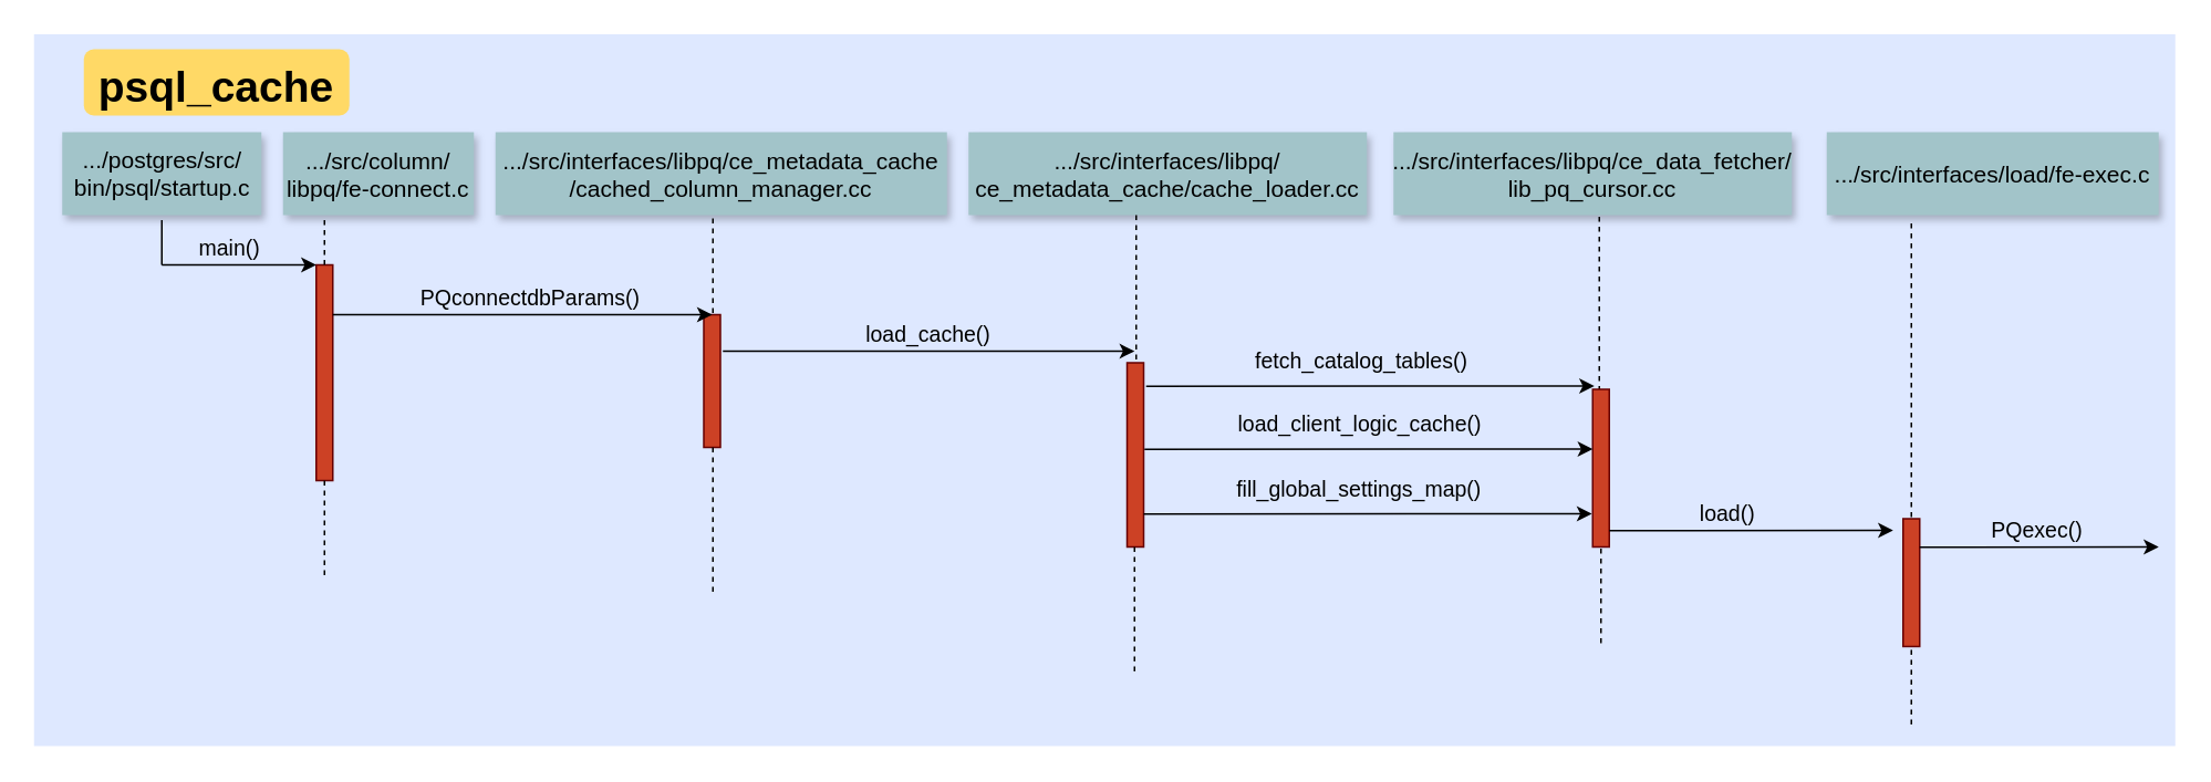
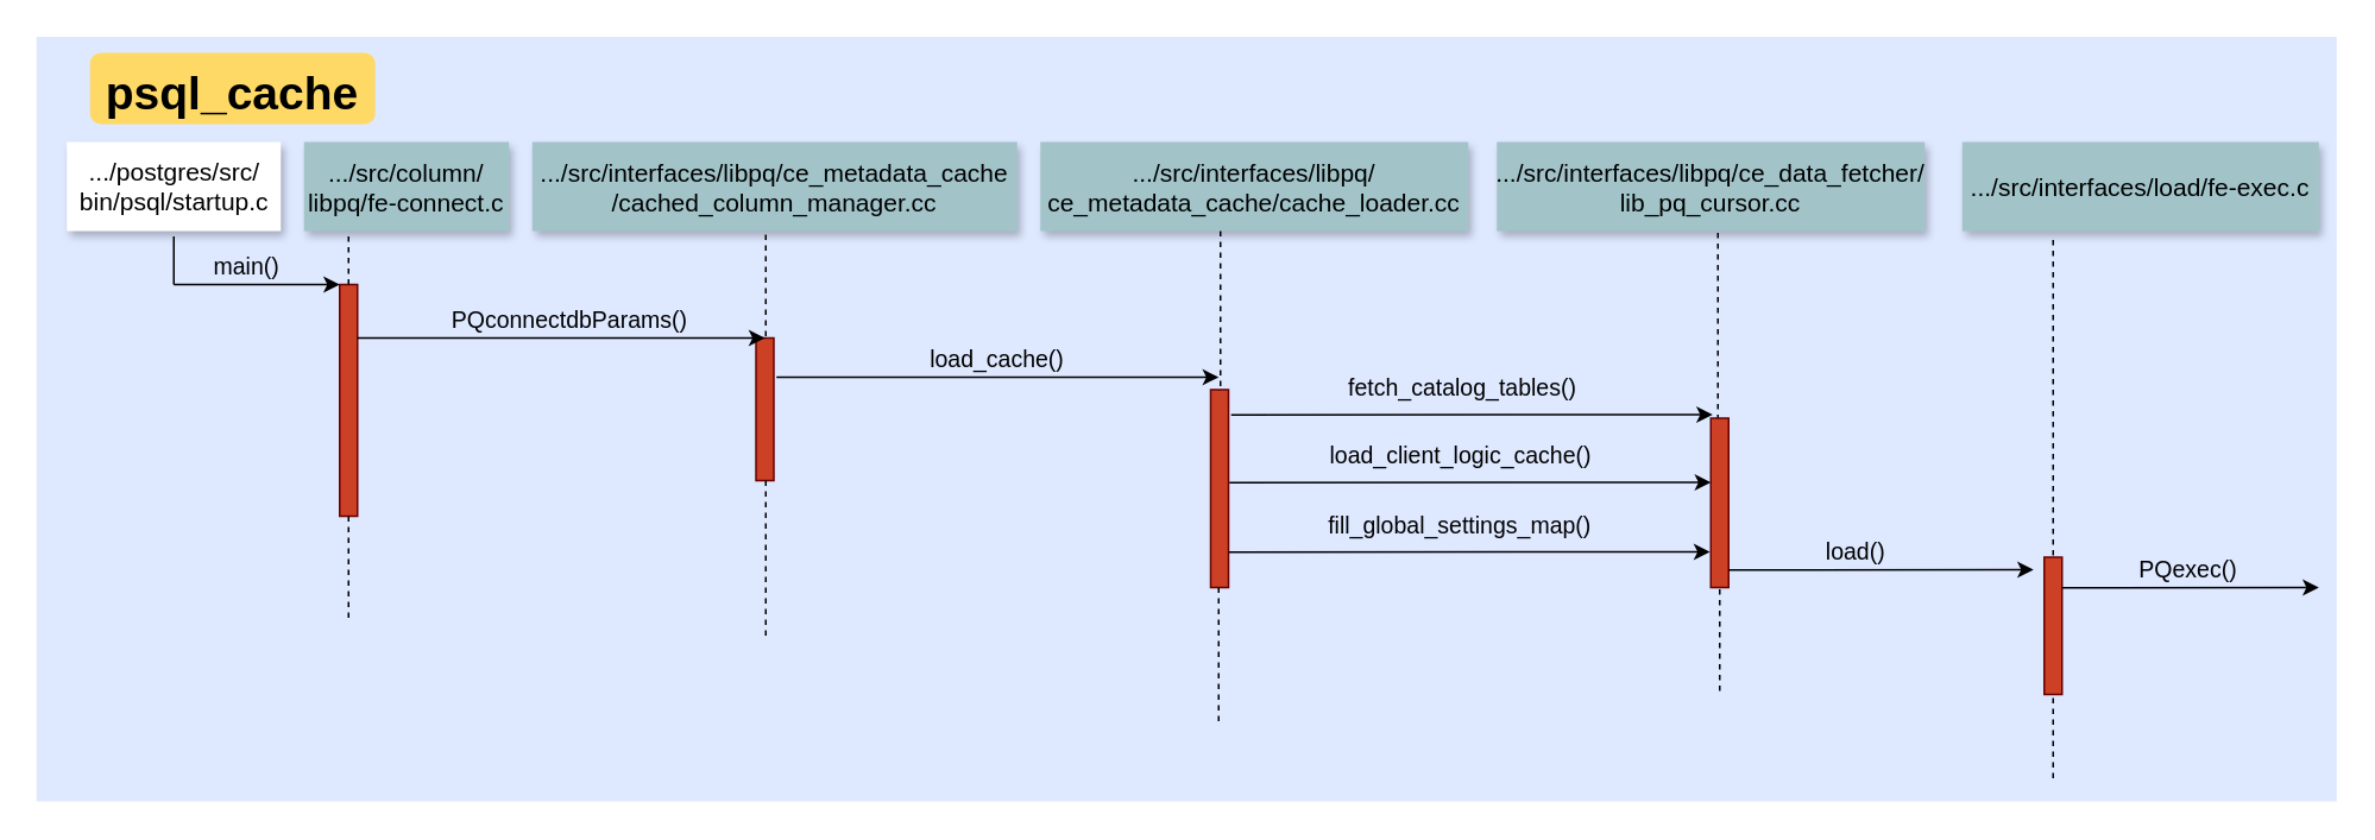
  <mxCell id="0" />
  <mxCell id="1" parent="0" />
  <mxCell id="2" value="" style="fillColor=#DEE8FF;strokeColor=none" vertex="1" parent="1"><mxGeometry x="20" y="20" width="1290" height="429" as="geometry" /></mxCell>
  <mxCell id="3" value="" style="fillColor=#CC4125;strokeColor=#660000" vertex="1" parent="1"><mxGeometry x="190" y="159" width="10" height="130" as="geometry" /></mxCell>
  <mxCell id="4" value="main()" style="edgeStyle=none;verticalLabelPosition=top;verticalAlign=bottom;labelPosition=left;align=right;labelBackgroundColor=none;entryX=0;entryY=0;entryDx=0;entryDy=0;fontSize=13;" edge="1" parent="1" target="3"><mxGeometry width="100" height="100" as="geometry"><mxPoint x="97" y="159" as="sourcePoint" /><mxPoint x="190" y="158.5" as="targetPoint" /><mxPoint x="15" as="offset" /></mxGeometry></mxCell>
- <mxCell id="5" value=".../postgres/src/&lt;br&gt;bin/psql/startup.c" style="shadow=1;fillColor=#A2C4C9;strokeColor=none;fontSize=14;rotation=0;html=1;direction=west;" vertex="1" parent="1"><mxGeometry x="37" y="79" width="120" height="50" as="geometry" /></mxCell>
+ <mxCell id="5" value=".../postgres/src/&lt;br&gt;bin/psql/startup.c" style="shadow=1;fillColor=#ffffff;strokeColor=none;fontSize=14;rotation=0;html=1;direction=west;" vertex="1" parent="1"><mxGeometry x="37" y="79" width="120" height="50" as="geometry" /></mxCell>
  <mxCell id="6" value="" style="fillColor=#CC4125;strokeColor=#660000" vertex="1" parent="1"><mxGeometry x="423.5" y="189" width="10" height="80" as="geometry" /></mxCell>
  <mxCell id="7" value=".../src/column/&#10;libpq/fe-connect.c" style="shadow=1;fillColor=#A2C4C9;strokeColor=none;fontSize=14;" vertex="1" parent="1"><mxGeometry x="170" y="79" width="115" height="50" as="geometry" /></mxCell>
  <mxCell id="8" value="" style="edgeStyle=none;endArrow=none;dashed=1;labelBackgroundColor=none;" edge="1" parent="1"><mxGeometry x="363.335" y="165" width="100" height="100" as="geometry"><mxPoint x="429" y="119" as="sourcePoint" /><mxPoint x="429" y="189" as="targetPoint" /></mxGeometry></mxCell>
  <mxCell id="9" value="PQconnectdbParams()" style="edgeStyle=none;verticalLabelPosition=top;verticalAlign=bottom;labelBackgroundColor=none;fontSize=13;entryX=0.5;entryY=0;entryDx=0;entryDy=0;" edge="1" parent="1" target="6"><mxGeometry width="100" height="100" as="geometry"><mxPoint x="200" y="189" as="sourcePoint" /><mxPoint x="340" y="189" as="targetPoint" /><mxPoint x="5" as="offset" /></mxGeometry></mxCell>
  <mxCell id="10" value="load_cache()" style="edgeStyle=none;verticalLabelPosition=top;verticalAlign=bottom;labelBackgroundColor=none;fontSize=13;" edge="1" parent="1"><mxGeometry x="81" width="100" height="100" as="geometry"><mxPoint x="435" y="211" as="sourcePoint" /><mxPoint x="683" y="211" as="targetPoint" /><mxPoint as="offset" /></mxGeometry></mxCell>
  <mxCell id="11" value="" style="fillColor=#CC4125;strokeColor=#660000" vertex="1" parent="1"><mxGeometry x="678.5" y="218" width="10" height="111" as="geometry" /></mxCell>
  <mxCell id="12" value=".../src/interfaces/libpq/&#10;ce_metadata_cache/cache_loader.cc" style="shadow=1;fillColor=#A2C4C9;strokeColor=none;fontSize=14;" vertex="1" parent="1"><mxGeometry x="583" y="79" width="240" height="50" as="geometry" /></mxCell>
  <mxCell id="13" value="" style="edgeStyle=none;endArrow=none;dashed=1;" edge="1" parent="1"><mxGeometry x="665.488" y="175.0" width="100" height="100" as="geometry"><mxPoint x="684" y="129" as="sourcePoint" /><mxPoint x="684" y="219" as="targetPoint" /></mxGeometry></mxCell>
  <mxCell id="14" value="" style="edgeStyle=elbowEdgeStyle;elbow=horizontal;endArrow=none;dashed=1" edge="1" parent="1"><mxGeometry x="230.0" y="323" width="100" height="100" as="geometry"><mxPoint x="195" y="132" as="sourcePoint" /><mxPoint x="195" y="159" as="targetPoint" /></mxGeometry></mxCell>
  <mxCell id="15" value="fetch_catalog_tables()" style="edgeStyle=elbowEdgeStyle;elbow=vertical;verticalLabelPosition=top;verticalAlign=bottom;labelBackgroundColor=none;fontSize=13;" edge="1" parent="1"><mxGeometry y="-52" width="100" height="100" as="geometry"><mxPoint x="690" y="232.13" as="sourcePoint" /><mxPoint x="960" y="232" as="targetPoint" /><Array as="points" /><mxPoint x="-5" y="-5" as="offset" /></mxGeometry></mxCell>
  <mxCell id="16" value="" style="edgeStyle=none;dashed=1;endArrow=none" edge="1" parent="1" source="3"><mxGeometry x="50" y="300" width="100" height="100" as="geometry"><mxPoint x="40" y="409" as="sourcePoint" /><mxPoint x="195" y="349" as="targetPoint" /></mxGeometry></mxCell>
  <mxCell id="17" value="" style="edgeStyle=none;endArrow=none;dashed=1" edge="1" parent="1"><mxGeometry x="467.571" y="339.697" width="100" height="100" as="geometry"><mxPoint x="429" y="269" as="sourcePoint" /><mxPoint x="429" y="359" as="targetPoint" /></mxGeometry></mxCell>
  <mxCell id="18" value="psql_cache" style="rounded=1;fontStyle=1;fillColor=#FFD966;strokeColor=none;fontSize=26;" vertex="1" parent="1"><mxGeometry x="50" y="29" width="160" height="40" as="geometry" /></mxCell>
  <mxCell id="19" value="" style="endArrow=none;html=1;rounded=0;" edge="1" parent="1"><mxGeometry width="50" height="50" relative="1" as="geometry"><mxPoint x="97" y="159" as="sourcePoint" /><mxPoint x="97" y="132" as="targetPoint" /></mxGeometry></mxCell>
  <mxCell id="20" value=".../src/interfaces/libpq/ce_metadata_cache&#10;/cached_column_manager.cc" style="shadow=1;fillColor=#A2C4C9;strokeColor=none;fontSize=14;" vertex="1" parent="1"><mxGeometry x="298" y="79" width="272" height="50" as="geometry" /></mxCell>
  <mxCell id="21" value=".../src/interfaces/libpq/ce_data_fetcher/&#10;lib_pq_cursor.cc" style="shadow=1;fillColor=#A2C4C9;strokeColor=none;fontSize=14;" vertex="1" parent="1"><mxGeometry x="839" y="79" width="240" height="50" as="geometry" /></mxCell>
  <mxCell id="22" value="" style="edgeStyle=none;endArrow=none;dashed=1" edge="1" parent="1"><mxGeometry x="924.571" y="216" width="100" height="100" as="geometry"><mxPoint x="963" y="130" as="sourcePoint" /><mxPoint x="963" y="234" as="targetPoint" /></mxGeometry></mxCell>
  <mxCell id="23" value="" style="fillColor=#CC4125;strokeColor=#660000" vertex="1" parent="1"><mxGeometry x="959" y="234" width="10" height="95" as="geometry" /></mxCell>
  <mxCell id="24" value="load_client_logic_cache()" style="edgeStyle=elbowEdgeStyle;elbow=vertical;verticalLabelPosition=top;verticalAlign=bottom;labelBackgroundColor=none;fontSize=13;" edge="1" parent="1"><mxGeometry x="-1" y="-14" width="100" height="100" as="geometry"><mxPoint x="689" y="270.13" as="sourcePoint" /><mxPoint x="959" y="270" as="targetPoint" /><Array as="points" /><mxPoint x="-5" y="-5" as="offset" /></mxGeometry></mxCell>
  <mxCell id="25" value="fill_global_settings_map()" style="edgeStyle=elbowEdgeStyle;elbow=vertical;verticalLabelPosition=top;verticalAlign=bottom;labelBackgroundColor=none;fontSize=13;" edge="1" parent="1"><mxGeometry x="-1.5" y="25" width="100" height="100" as="geometry"><mxPoint x="688.5" y="309.13" as="sourcePoint" /><mxPoint x="958.5" y="309" as="targetPoint" /><Array as="points" /><mxPoint x="-5" y="-5" as="offset" /></mxGeometry></mxCell>
  <mxCell id="26" value="load()" style="edgeStyle=elbowEdgeStyle;elbow=vertical;verticalLabelPosition=top;verticalAlign=bottom;labelBackgroundColor=none;fontSize=13;" edge="1" parent="1"><mxGeometry width="100" height="100" as="geometry"><mxPoint x="969" y="319.13" as="sourcePoint" /><mxPoint x="1140" y="319" as="targetPoint" /><Array as="points" /><mxPoint x="-14" as="offset" /></mxGeometry></mxCell>
  <mxCell id="27" value=".../src/interfaces/load/fe-exec.c" style="shadow=1;fillColor=#A2C4C9;strokeColor=none;fontSize=14;" vertex="1" parent="1"><mxGeometry x="1100" y="79" width="200" height="50" as="geometry" /></mxCell>
  <mxCell id="28" value="" style="edgeStyle=none;endArrow=none;dashed=1;" edge="1" parent="1"><mxGeometry x="1113.571" y="297" width="100" height="100" as="geometry"><mxPoint x="1151" y="134" as="sourcePoint" /><mxPoint x="1151" y="314" as="targetPoint" /></mxGeometry></mxCell>
  <mxCell id="29" value="" style="fillColor=#CC4125;strokeColor=#660000" vertex="1" parent="1"><mxGeometry x="1146" y="312" width="10" height="77" as="geometry" /></mxCell>
  <mxCell id="30" value="PQexec()" style="edgeStyle=elbowEdgeStyle;elbow=vertical;verticalLabelPosition=top;verticalAlign=bottom;labelBackgroundColor=none;fontSize=13;" edge="1" parent="1"><mxGeometry width="100" height="100" as="geometry"><mxPoint x="1156" y="329.13" as="sourcePoint" /><mxPoint x="1300" y="329" as="targetPoint" /><Array as="points" /><mxPoint x="-1" as="offset" /></mxGeometry></mxCell>
  <mxCell id="31" value="" style="edgeStyle=none;endArrow=none;dashed=1" edge="1" parent="1"><mxGeometry x="721.571" y="384.697" width="100" height="100" as="geometry"><mxPoint x="683" y="329" as="sourcePoint" /><mxPoint x="683" y="404" as="targetPoint" /></mxGeometry></mxCell>
  <mxCell id="32" value="" style="edgeStyle=none;endArrow=none;dashed=1" edge="1" parent="1"><mxGeometry x="1002.571" y="385.697" width="100" height="100" as="geometry"><mxPoint x="964" y="330" as="sourcePoint" /><mxPoint x="964" y="389" as="targetPoint" /></mxGeometry></mxCell>
  <mxCell id="33" value="" style="edgeStyle=none;endArrow=none;dashed=1" edge="1" parent="1"><mxGeometry x="1189.571" y="446.697" width="100" height="100" as="geometry"><mxPoint x="1151" y="391" as="sourcePoint" /><mxPoint x="1151" y="439" as="targetPoint" /></mxGeometry></mxCell>
